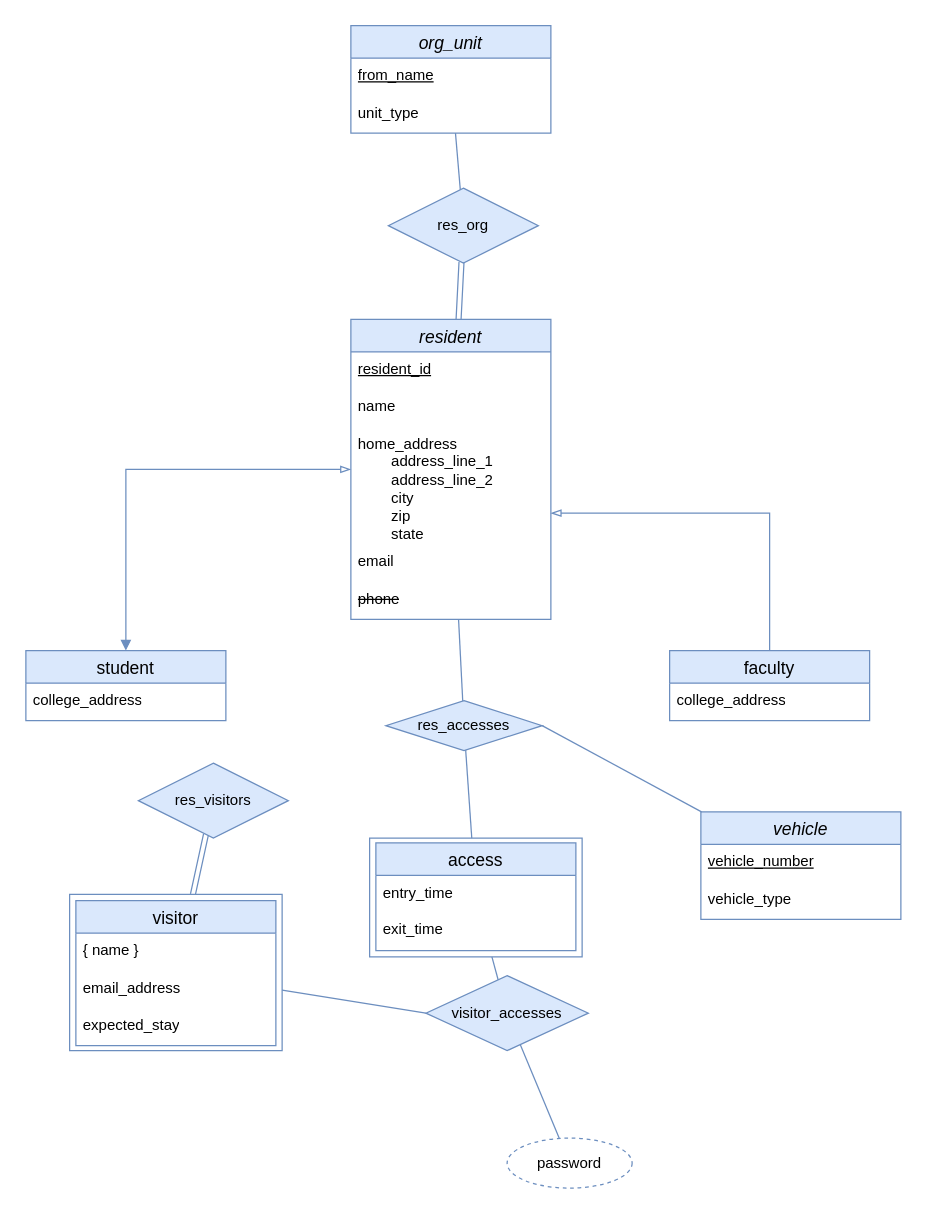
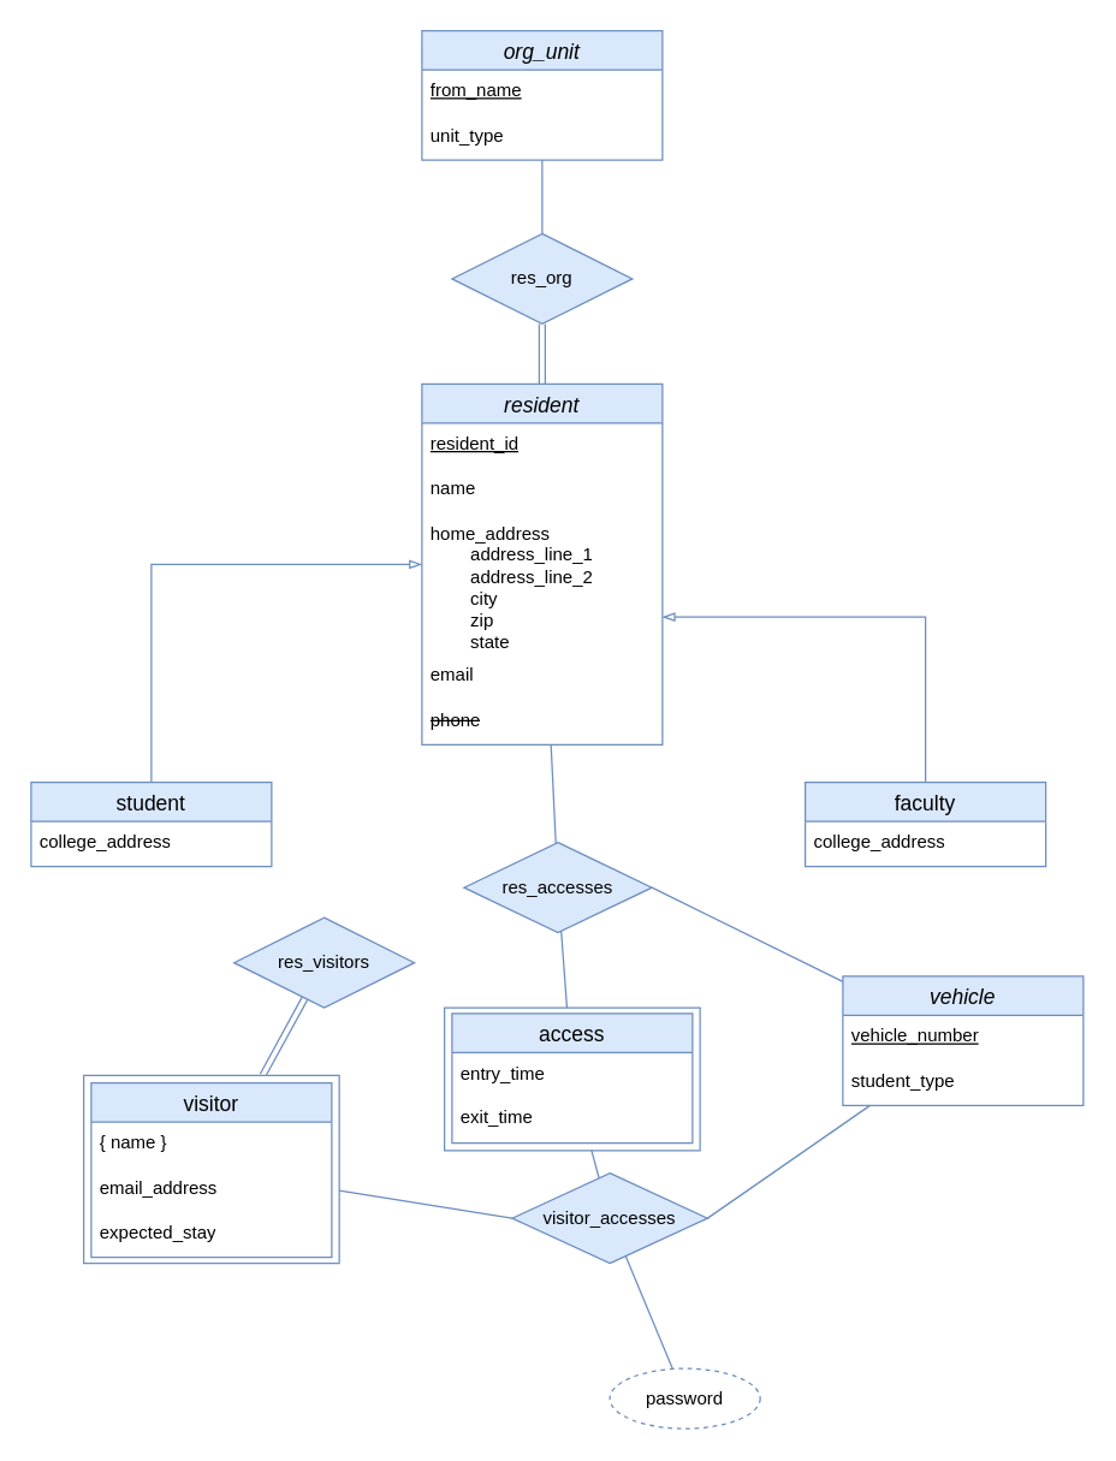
  <mxCell id="0" />
  <mxCell id="1" parent="0" />
  <mxCell id="2" style="rounded=0;orthogonalLoop=1;jettySize=auto;html=1;endArrow=none;startFill=0;shape=link;fillColor=#dae8fc;strokeColor=#6c8ebf;" parent="1" source="23" target="41" edge="1"><mxGeometry relative="1" as="geometry" /></mxCell>
  <mxCell id="3" style="rounded=0;orthogonalLoop=1;jettySize=auto;html=1;entryX=0;entryY=0.5;entryDx=0;entryDy=0;fillColor=#dae8fc;strokeColor=#6c8ebf;endArrow=none;startFill=0;" parent="1" source="42" target="20" edge="1"><mxGeometry relative="1" as="geometry" /></mxCell>
  <mxCell id="4" style="edgeStyle=orthogonalEdgeStyle;rounded=0;orthogonalLoop=1;jettySize=auto;html=1;endArrow=blockThin;endFill=0;fillColor=#dae8fc;strokeColor=#6c8ebf;" parent="1" source="38" target="26" edge="1"><mxGeometry relative="1" as="geometry"><mxPoint x="615" y="512" as="sourcePoint" /><Array as="points"><mxPoint x="615" y="410" /></Array></mxGeometry></mxCell>
  <mxCell id="5" style="rounded=0;orthogonalLoop=1;jettySize=auto;html=1;endArrow=none;startFill=0;fillColor=#dae8fc;strokeColor=#6c8ebf;" parent="1" source="6" target="9" edge="1"><mxGeometry relative="1" as="geometry" /></mxCell>
  <mxCell id="6" value="org_unit" style="swimlane;fontStyle=2;childLayout=stackLayout;horizontal=1;startSize=26;horizontalStack=0;resizeParent=1;resizeParentMax=0;resizeLast=0;collapsible=1;marginBottom=0;align=center;fontSize=14;fillColor=#dae8fc;strokeColor=#6c8ebf;" parent="1" vertex="1"><mxGeometry x="280" y="20" width="160" height="86" as="geometry" /></mxCell>
  <mxCell id="7" value="&lt;u&gt;from_name&lt;/u&gt;" style="text;strokeColor=none;fillColor=none;spacingLeft=4;spacingRight=4;overflow=hidden;rotatable=0;points=[[0,0.5],[1,0.5]];portConstraint=eastwest;fontSize=12;whiteSpace=wrap;html=1;" parent="6" vertex="1"><mxGeometry y="26" width="160" height="30" as="geometry" /></mxCell>
  <mxCell id="8" value="unit_type" style="text;strokeColor=none;fillColor=none;spacingLeft=4;spacingRight=4;overflow=hidden;rotatable=0;points=[[0,0.5],[1,0.5]];portConstraint=eastwest;fontSize=12;whiteSpace=wrap;html=1;" parent="6" vertex="1"><mxGeometry y="56" width="160" height="30" as="geometry" /></mxCell>
- <mxCell id="9" value="res_org" style="shape=rhombus;perimeter=rhombusPerimeter;whiteSpace=wrap;html=1;align=center;fillColor=#dae8fc;strokeColor=#6c8ebf;" parent="1" vertex="1"><mxGeometry x="310" y="150" width="120" height="60" as="geometry" /></mxCell>
+ <mxCell id="9" value="res_org" style="shape=rhombus;perimeter=rhombusPerimeter;whiteSpace=wrap;html=1;align=center;fillColor=#dae8fc;strokeColor=#6c8ebf;" parent="1" vertex="1"><mxGeometry x="300" y="155" width="120" height="60" as="geometry" /></mxCell>
+ <mxCell id="10" style="rounded=0;orthogonalLoop=1;jettySize=auto;html=1;entryX=1;entryY=0.5;entryDx=0;entryDy=0;endArrow=none;startFill=0;fillColor=#dae8fc;strokeColor=#6c8ebf;" parent="1" source="11" target="20" edge="1"><mxGeometry relative="1" as="geometry" /></mxCell>
  <mxCell id="11" value="vehicle" style="swimlane;fontStyle=2;childLayout=stackLayout;horizontal=1;startSize=26;horizontalStack=0;resizeParent=1;resizeParentMax=0;resizeLast=0;collapsible=1;marginBottom=0;align=center;fontSize=14;fillColor=#dae8fc;strokeColor=#6c8ebf;" parent="1" vertex="1"><mxGeometry x="560" y="649" width="160" height="86" as="geometry"><mxRectangle x="575" y="810" width="80" height="35" as="alternateBounds" /></mxGeometry></mxCell>
  <mxCell id="12" value="&lt;u&gt;vehicle_number&lt;/u&gt;" style="text;strokeColor=none;fillColor=none;spacingLeft=4;spacingRight=4;overflow=hidden;rotatable=0;points=[[0,0.5],[1,0.5]];portConstraint=eastwest;fontSize=12;whiteSpace=wrap;html=1;" parent="11" vertex="1"><mxGeometry y="26" width="160" height="30" as="geometry" /></mxCell>
- <mxCell id="13" value="vehicle_type" style="text;strokeColor=none;fillColor=none;spacingLeft=4;spacingRight=4;overflow=hidden;rotatable=0;points=[[0,0.5],[1,0.5]];portConstraint=eastwest;fontSize=12;whiteSpace=wrap;html=1;" parent="11" vertex="1"><mxGeometry y="56" width="160" height="30" as="geometry" /></mxCell>
+ <mxCell id="13" value="student_type" style="text;strokeColor=none;fillColor=none;spacingLeft=4;spacingRight=4;overflow=hidden;rotatable=0;points=[[0,0.5],[1,0.5]];portConstraint=eastwest;fontSize=12;whiteSpace=wrap;html=1;" parent="11" vertex="1"><mxGeometry y="56" width="160" height="30" as="geometry" /></mxCell>
  <mxCell id="14" value="" style="group" parent="1" vertex="1" connectable="0"><mxGeometry x="295" y="670" width="170" height="95" as="geometry" /></mxCell>
  <mxCell id="15" value="" style="whiteSpace=wrap;html=1;fillColor=none;strokeColor=#6c8ebf;" parent="14" vertex="1"><mxGeometry width="170" height="95" as="geometry" /></mxCell>
  <mxCell id="16" value="access" style="swimlane;fontStyle=0;childLayout=stackLayout;horizontal=1;startSize=26;horizontalStack=0;resizeParent=1;resizeParentMax=0;resizeLast=0;collapsible=1;marginBottom=0;align=center;fontSize=14;swimlaneFillColor=default;swimlaneLine=1;strokeColor=#6c8ebf;perimeterSpacing=0;strokeWidth=1;fillColor=#dae8fc;swimlaneBody=1;swimlaneHead=1;editable=1;movable=1;resizable=1;rotatable=1;deletable=1;locked=0;connectable=1;" parent="14" vertex="1"><mxGeometry x="5" y="3.8" width="160" height="86.2" as="geometry"><mxRectangle x="860" y="475" width="60" height="30" as="alternateBounds" /></mxGeometry></mxCell>
  <mxCell id="17" value="entry_time" style="text;strokeColor=none;fillColor=none;spacingLeft=4;spacingRight=4;overflow=hidden;rotatable=0;points=[[0,0.5],[1,0.5]];portConstraint=eastwest;fontSize=12;whiteSpace=wrap;html=1;" parent="16" vertex="1"><mxGeometry y="26" width="160" height="29" as="geometry" /></mxCell>
  <mxCell id="18" value="exit_time" style="text;strokeColor=none;fillColor=none;spacingLeft=4;spacingRight=4;overflow=hidden;rotatable=0;points=[[0,0.5],[1,0.5]];portConstraint=eastwest;fontSize=12;whiteSpace=wrap;html=1;" parent="16" vertex="1"><mxGeometry y="55" width="160" height="31.2" as="geometry" /></mxCell>
  <mxCell id="19" style="rounded=0;orthogonalLoop=1;jettySize=auto;html=1;endArrow=none;startFill=0;fillColor=#dae8fc;strokeColor=#6c8ebf;" parent="1" source="20" target="34" edge="1"><mxGeometry relative="1" as="geometry" /></mxCell>
  <mxCell id="20" value="visitor_accesses" style="shape=rhombus;perimeter=rhombusPerimeter;whiteSpace=wrap;html=1;align=center;fillColor=#dae8fc;strokeColor=#6c8ebf;" parent="1" vertex="1"><mxGeometry x="340" y="780" width="130" height="60" as="geometry" /></mxCell>
  <mxCell id="21" style="rounded=0;orthogonalLoop=1;jettySize=auto;html=1;endArrow=none;startFill=0;fillColor=#dae8fc;strokeColor=#6c8ebf;" parent="1" source="22" target="26" edge="1"><mxGeometry relative="1" as="geometry" /></mxCell>
- <mxCell id="22" value="res_accesses" style="shape=rhombus;perimeter=rhombusPerimeter;whiteSpace=wrap;html=1;align=center;fillColor=#dae8fc;strokeColor=#6c8ebf;" parent="1" vertex="1"><mxGeometry x="308" y="560" width="125" height="40" as="geometry" /></mxCell>
- <mxCell id="23" value="res_visitors" style="shape=rhombus;perimeter=rhombusPerimeter;whiteSpace=wrap;html=1;align=center;fillColor=#dae8fc;strokeColor=#6c8ebf;" parent="1" vertex="1"><mxGeometry x="110" y="610" width="120" height="60" as="geometry" /></mxCell>
+ <mxCell id="22" value="res_accesses" style="shape=rhombus;perimeter=rhombusPerimeter;whiteSpace=wrap;html=1;align=center;fillColor=#dae8fc;strokeColor=#6c8ebf;" parent="1" vertex="1"><mxGeometry x="308" y="560" width="125" height="60" as="geometry" /></mxCell>
+ <mxCell id="23" value="res_visitors" style="shape=rhombus;perimeter=rhombusPerimeter;whiteSpace=wrap;html=1;align=center;fillColor=#dae8fc;strokeColor=#6c8ebf;" parent="1" vertex="1"><mxGeometry x="155" y="610" width="120" height="60" as="geometry" /></mxCell>
  <mxCell id="24" style="rounded=0;orthogonalLoop=1;jettySize=auto;html=1;shape=link;fillColor=#dae8fc;strokeColor=#6c8ebf;" parent="1" source="26" target="9" edge="1"><mxGeometry relative="1" as="geometry" /></mxCell>
- <mxCell id="25" style="edgeStyle=orthogonalEdgeStyle;rounded=0;orthogonalLoop=1;jettySize=auto;html=1;endArrow=block;startFill=0;startArrow=blockThin;fillColor=#dae8fc;strokeColor=#6c8ebf;" parent="1" source="26" target="36" edge="1"><mxGeometry relative="1" as="geometry"><mxPoint x="95" y="520" as="targetPoint" /></mxGeometry></mxCell>
+ <mxCell id="25" style="edgeStyle=orthogonalEdgeStyle;rounded=0;orthogonalLoop=1;jettySize=auto;html=1;endArrow=none;startFill=0;startArrow=blockThin;fillColor=#dae8fc;strokeColor=#6c8ebf;" parent="1" source="26" target="36" edge="1"><mxGeometry relative="1" as="geometry"><mxPoint x="95" y="520" as="targetPoint" /></mxGeometry></mxCell>
  <mxCell id="26" value="resident" style="swimlane;fontStyle=2;childLayout=stackLayout;horizontal=1;startSize=26;horizontalStack=0;resizeParent=1;resizeParentMax=0;resizeLast=0;collapsible=1;marginBottom=0;align=center;fontSize=14;fillColor=#dae8fc;strokeColor=#6c8ebf;" parent="1" vertex="1"><mxGeometry x="280" y="255" width="160" height="240" as="geometry" /></mxCell>
  <mxCell id="27" value="&lt;u&gt;resident_id&lt;/u&gt;" style="text;strokeColor=none;fillColor=none;spacingLeft=4;spacingRight=4;overflow=hidden;rotatable=0;points=[[0,0.5],[1,0.5]];portConstraint=eastwest;fontSize=12;whiteSpace=wrap;html=1;" parent="26" vertex="1"><mxGeometry y="26" width="160" height="30" as="geometry" /></mxCell>
  <mxCell id="28" value="name" style="text;strokeColor=none;fillColor=none;spacingLeft=4;spacingRight=4;overflow=hidden;rotatable=0;points=[[0,0.5],[1,0.5]];portConstraint=eastwest;fontSize=12;whiteSpace=wrap;html=1;" parent="26" vertex="1"><mxGeometry y="56" width="160" height="30" as="geometry" /></mxCell>
  <mxCell id="29" value="home_address&lt;div&gt;&lt;span style=&quot;white-space: pre;&quot;&gt;&#09;&lt;/span&gt;address_line_1&lt;br&gt;&lt;/div&gt;&lt;div&gt;&lt;span style=&quot;white-space: pre;&quot;&gt;&#09;&lt;/span&gt;address_line_2&lt;br&gt;&lt;/div&gt;&lt;div&gt;&lt;span style=&quot;white-space: pre;&quot;&gt;&#09;&lt;/span&gt;city&lt;br&gt;&lt;/div&gt;&lt;div&gt;&lt;span style=&quot;white-space: pre;&quot;&gt;&#09;&lt;/span&gt;zip&lt;br&gt;&lt;/div&gt;&lt;div&gt;&lt;span style=&quot;white-space: pre;&quot;&gt;&#09;&lt;/span&gt;state&lt;/div&gt;" style="text;strokeColor=none;fillColor=none;spacingLeft=4;spacingRight=4;overflow=hidden;rotatable=0;points=[[0,0.5],[1,0.5]];portConstraint=eastwest;fontSize=12;whiteSpace=wrap;html=1;" parent="26" vertex="1"><mxGeometry y="86" width="160" height="94" as="geometry" /></mxCell>
  <mxCell id="30" value="email" style="text;strokeColor=none;fillColor=none;spacingLeft=4;spacingRight=4;overflow=hidden;rotatable=0;points=[[0,0.5],[1,0.5]];portConstraint=eastwest;fontSize=12;whiteSpace=wrap;html=1;" parent="26" vertex="1"><mxGeometry y="180" width="160" height="30" as="geometry" /></mxCell>
  <mxCell id="31" value="&lt;strike&gt;phone&lt;/strike&gt;" style="text;strokeColor=none;fillColor=none;spacingLeft=4;spacingRight=4;overflow=hidden;rotatable=0;points=[[0,0.5],[1,0.5]];portConstraint=eastwest;fontSize=12;whiteSpace=wrap;html=1;" parent="26" vertex="1"><mxGeometry y="210" width="160" height="30" as="geometry" /></mxCell>
  <mxCell id="32" style="rounded=0;orthogonalLoop=1;jettySize=auto;html=1;endArrow=none;startFill=0;fillColor=#dae8fc;strokeColor=#6c8ebf;" parent="1" source="22" target="15" edge="1"><mxGeometry relative="1" as="geometry" /></mxCell>
  <mxCell id="33" style="rounded=0;orthogonalLoop=1;jettySize=auto;html=1;endArrow=none;startFill=0;fillColor=#dae8fc;strokeColor=#6c8ebf;" parent="1" source="15" target="20" edge="1"><mxGeometry relative="1" as="geometry" /></mxCell>
  <mxCell id="34" value="password" style="ellipse;whiteSpace=wrap;html=1;align=center;fillColor=none;strokeColor=#6c8ebf;dashed=1;" parent="1" vertex="1"><mxGeometry x="405" y="910" width="100" height="40" as="geometry" /></mxCell>
  <mxCell id="35" style="rounded=0;orthogonalLoop=1;jettySize=auto;html=1;exitX=1;exitY=0.5;exitDx=0;exitDy=0;endArrow=none;startFill=0;startArrow=none;fillColor=#dae8fc;strokeColor=#6c8ebf;" parent="1" source="22" target="11" edge="1"><mxGeometry relative="1" as="geometry"><mxPoint x="542.456" y="670.221" as="sourcePoint" /></mxGeometry></mxCell>
  <mxCell id="36" value="student" style="swimlane;fontStyle=0;childLayout=stackLayout;horizontal=1;startSize=26;horizontalStack=0;resizeParent=1;resizeParentMax=0;resizeLast=0;collapsible=1;marginBottom=0;align=center;fontSize=14;fillColor=#dae8fc;strokeColor=#6c8ebf;" parent="1" vertex="1"><mxGeometry x="20" y="520" width="160" height="56" as="geometry" /></mxCell>
  <mxCell id="37" value="college_address" style="text;strokeColor=none;fillColor=none;spacingLeft=4;spacingRight=4;overflow=hidden;rotatable=0;points=[[0,0.5],[1,0.5]];portConstraint=eastwest;fontSize=12;whiteSpace=wrap;html=1;" parent="36" vertex="1"><mxGeometry y="26" width="160" height="30" as="geometry" /></mxCell>
  <mxCell id="38" value="faculty" style="swimlane;fontStyle=0;childLayout=stackLayout;horizontal=1;startSize=26;horizontalStack=0;resizeParent=1;resizeParentMax=0;resizeLast=0;collapsible=1;marginBottom=0;align=center;fontSize=14;fillColor=#dae8fc;strokeColor=#6c8ebf;" parent="1" vertex="1"><mxGeometry x="535" y="520" width="160" height="56" as="geometry" /></mxCell>
  <mxCell id="39" value="college_address" style="text;strokeColor=none;fillColor=none;spacingLeft=4;spacingRight=4;overflow=hidden;rotatable=0;points=[[0,0.5],[1,0.5]];portConstraint=eastwest;fontSize=12;whiteSpace=wrap;html=1;" parent="38" vertex="1"><mxGeometry y="26" width="160" height="30" as="geometry" /></mxCell>
  <mxCell id="40" value="" style="group" parent="1" vertex="1" connectable="0"><mxGeometry x="55" y="715" width="170" height="125" as="geometry" /></mxCell>
  <mxCell id="41" value="" style="whiteSpace=wrap;html=1;fillColor=light-dark(#FFFFFF,#000000);strokeColor=#6c8ebf;fillStyle=solid;" parent="40" vertex="1"><mxGeometry width="170" height="125" as="geometry" /></mxCell>
  <mxCell id="42" value="visitor" style="swimlane;fontStyle=0;childLayout=stackLayout;horizontal=1;startSize=26;horizontalStack=0;resizeParent=1;resizeParentMax=0;resizeLast=0;collapsible=1;marginBottom=0;align=center;fontSize=14;swimlaneFillColor=default;swimlaneLine=1;strokeColor=#6c8ebf;perimeterSpacing=0;strokeWidth=1;fillColor=#dae8fc;swimlaneBody=1;swimlaneHead=1;" parent="40" vertex="1"><mxGeometry x="5" y="5" width="160" height="116" as="geometry"><mxRectangle x="860" y="475" width="60" height="30" as="alternateBounds" /></mxGeometry></mxCell>
  <mxCell id="43" value="{ name }" style="text;strokeColor=none;fillColor=none;spacingLeft=4;spacingRight=4;overflow=hidden;rotatable=0;points=[[0,0.5],[1,0.5]];portConstraint=eastwest;fontSize=12;whiteSpace=wrap;html=1;" parent="42" vertex="1"><mxGeometry y="26" width="160" height="30" as="geometry" /></mxCell>
  <mxCell id="44" value="email_address" style="text;strokeColor=none;fillColor=none;spacingLeft=4;spacingRight=4;overflow=hidden;rotatable=0;points=[[0,0.5],[1,0.5]];portConstraint=eastwest;fontSize=12;whiteSpace=wrap;html=1;" parent="42" vertex="1"><mxGeometry y="56" width="160" height="30" as="geometry" /></mxCell>
  <mxCell id="45" value="expected_stay" style="text;strokeColor=none;fillColor=none;spacingLeft=4;spacingRight=4;overflow=hidden;rotatable=0;points=[[0,0.5],[1,0.5]];portConstraint=eastwest;fontSize=12;whiteSpace=wrap;html=1;" parent="42" vertex="1"><mxGeometry y="86" width="160" height="30" as="geometry" /></mxCell>
